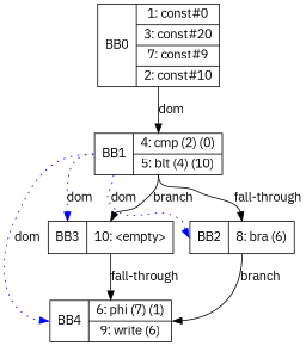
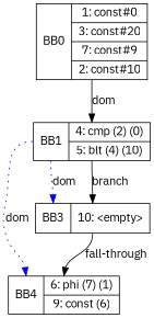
  digraph {
    fontname="IBM Plex Sans"
    node [fontname="IBM Plex Sans" shape=record]
    edge [fontname="IBM Plex Sans" headport=n tailport=s]
    n1 [label="<b>BB0| {1: const#0|3: const#20|7: const#9|2: const#10}"]
    n2 [label="<b>BB1| {4: cmp (2) (0)|5: blt (4) (10)}"]
-   n3 [label="<b>BB2| {8: bra (6)}"]
    n4 [label="<b>BB3| {10: \<empty\>}"]
-   n5 [label="<b>BB4| {6: phi (7) (1)|9: write (6)}"]
+   n5 [label="<b>BB4| {6: phi (7) (1)|9: const (6)}"]
    n1 -> n2 [label=dom]
-   n2 -> n3 [label="fall-through"]
-   n2 -> n3 [color=blue headport=b label=dom style=dotted tailport=b]
    n2 -> n4 [label=branch]
    n2 -> n4 [color=blue headport=b label=dom style=dotted tailport=b]
    n2 -> n5 [color=blue headport=b label=dom style=dotted tailport=b]
-   n3 -> n5 [headport=e label=branch]
    n4 -> n5 [label="fall-through"]
  }
